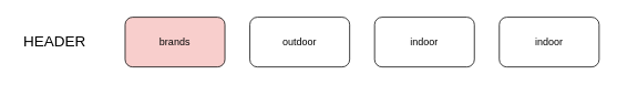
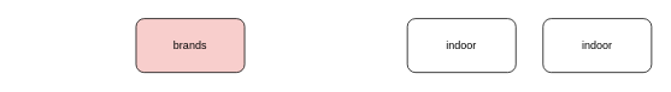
  <mxCell id="0" />
  <mxCell id="1" parent="0" />
  <mxCell id="2" value="brands" style="rounded=1;whiteSpace=wrap;html=1;fillColor=#f8cecc;" vertex="1" parent="1"><mxGeometry x="150" y="20" width="120" height="60" as="geometry" /></mxCell>
- <mxCell id="3" value="&lt;font style=&quot;font-size: 18px;&quot;&gt;HEADER&lt;/font&gt;" style="text;html=1;align=center;verticalAlign=middle;resizable=0;points=[];autosize=1;strokeColor=none;fillColor=none;" vertex="1" parent="1"><mxGeometry x="20" y="40" width="90" height="20" as="geometry" /></mxCell>
- <mxCell id="4" value="outdoor" style="rounded=1;whiteSpace=wrap;html=1;" vertex="1" parent="1"><mxGeometry x="300" y="20" width="120" height="60" as="geometry" /></mxCell>
  <mxCell id="5" value="indoor" style="rounded=1;whiteSpace=wrap;html=1;" vertex="1" parent="1"><mxGeometry x="450" y="20" width="120" height="60" as="geometry" /></mxCell>
  <mxCell id="6" value="indoor" style="rounded=1;whiteSpace=wrap;html=1;" vertex="1" parent="1"><mxGeometry x="600" y="20" width="120" height="60" as="geometry" /></mxCell>
